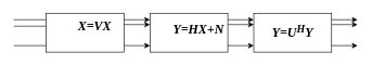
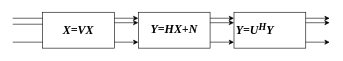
  <mxCell id="0" />
  <mxCell id="1" parent="0" />
  <mxCell id="2" value="" style="rounded=0;whiteSpace=wrap;html=1;" vertex="1" parent="1"><mxGeometry x="70" y="20" width="120" height="60" as="geometry" /></mxCell>
- <mxCell id="3" value="&lt;h2&gt;&lt;font style=&quot;font-size: 20px&quot;&gt;X=VX&lt;/font&gt;&lt;/h2&gt;" style="text;html=1;strokeColor=none;fillColor=none;align=center;verticalAlign=middle;whiteSpace=wrap;rounded=0;fontFamily=Times New Roman;fontStyle=3;fontSize=12;" vertex="1" parent="1"><mxGeometry x="110" y="27.5" width="70" height="25" as="geometry" /></mxCell>
+ <mxCell id="3" value="&lt;h2&gt;&lt;font style=&quot;font-size: 20px&quot;&gt;X=VX&lt;/font&gt;&lt;/h2&gt;" style="text;html=1;strokeColor=none;fillColor=none;align=center;verticalAlign=middle;whiteSpace=wrap;rounded=0;fontFamily=Times New Roman;fontStyle=3;fontSize=12;" vertex="1" parent="1"><mxGeometry x="95" y="37.5" width="70" height="25" as="geometry" /></mxCell>
  <mxCell id="4" value="" style="endArrow=none;html=1;rounded=0;fontFamily=Times New Roman;fontSize=20;" edge="1" parent="1"><mxGeometry width="50" height="50" relative="1" as="geometry"><mxPoint x="20" y="30" as="sourcePoint" /><mxPoint x="70" y="30" as="targetPoint" /></mxGeometry></mxCell>
  <mxCell id="5" value="" style="endArrow=none;html=1;rounded=0;fontFamily=Times New Roman;fontSize=20;" edge="1" parent="1"><mxGeometry width="50" height="50" relative="1" as="geometry"><mxPoint x="20" y="40" as="sourcePoint" /><mxPoint x="70" y="40" as="targetPoint" /></mxGeometry></mxCell>
  <mxCell id="6" value="" style="endArrow=none;html=1;rounded=0;fontFamily=Times New Roman;fontSize=20;" edge="1" parent="1"><mxGeometry width="50" height="50" relative="1" as="geometry"><mxPoint x="20" y="70" as="sourcePoint" /><mxPoint x="70" y="70" as="targetPoint" /></mxGeometry></mxCell>
  <mxCell id="7" value="" style="rounded=0;whiteSpace=wrap;html=1;" vertex="1" parent="1"><mxGeometry x="230" y="20" width="120" height="60" as="geometry" /></mxCell>
- <mxCell id="8" value="&lt;i&gt;&lt;b&gt;Y=HX+N&lt;/b&gt;&lt;/i&gt;" style="text;html=1;strokeColor=none;fillColor=none;align=center;verticalAlign=middle;whiteSpace=wrap;rounded=0;fontFamily=Times New Roman;fontSize=20;" vertex="1" parent="1"><mxGeometry x="275" y="27.5" width="60" height="30" as="geometry" /></mxCell>
+ <mxCell id="8" value="&lt;i&gt;&lt;b&gt;Y=HX+N&lt;/b&gt;&lt;/i&gt;" style="text;html=1;strokeColor=none;fillColor=none;align=center;verticalAlign=middle;whiteSpace=wrap;rounded=0;fontFamily=Times New Roman;fontSize=20;" vertex="1" parent="1"><mxGeometry x="260" y="32.5" width="60" height="30" as="geometry" /></mxCell>
  <mxCell id="9" value="" style="endArrow=classic;html=1;rounded=0;fontFamily=Times New Roman;fontSize=20;" edge="1" parent="1"><mxGeometry width="50" height="50" relative="1" as="geometry"><mxPoint x="190" y="30" as="sourcePoint" /><mxPoint x="230" y="30" as="targetPoint" /></mxGeometry></mxCell>
  <mxCell id="10" value="" style="endArrow=classic;html=1;rounded=0;fontFamily=Times New Roman;fontSize=20;" edge="1" parent="1"><mxGeometry width="50" height="50" relative="1" as="geometry"><mxPoint x="190" y="37.5" as="sourcePoint" /><mxPoint x="230" y="37.5" as="targetPoint" /></mxGeometry></mxCell>
  <mxCell id="11" value="" style="endArrow=classic;html=1;rounded=0;fontFamily=Times New Roman;fontSize=20;" edge="1" parent="1"><mxGeometry width="50" height="50" relative="1" as="geometry"><mxPoint x="190" y="70" as="sourcePoint" /><mxPoint x="230" y="70" as="targetPoint" /></mxGeometry></mxCell>
  <mxCell id="12" value="" style="rounded=0;whiteSpace=wrap;html=1;" vertex="1" parent="1"><mxGeometry x="390" y="20" width="120" height="60" as="geometry" /></mxCell>
- <mxCell id="13" value="&lt;i&gt;&lt;b&gt;Y=U&lt;sup&gt;H&lt;/sup&gt;Y&lt;/b&gt;&lt;/i&gt;" style="text;html=1;strokeColor=none;fillColor=none;align=center;verticalAlign=middle;whiteSpace=wrap;rounded=0;fontFamily=Times New Roman;fontSize=20;" vertex="1" parent="1"><mxGeometry x="420" y="32.5" width="60" height="30" as="geometry" /></mxCell>
+ <mxCell id="13" value="&lt;i&gt;&lt;b&gt;Y=U&lt;sup&gt;H&lt;/sup&gt;Y&lt;/b&gt;&lt;/i&gt;" style="text;html=1;strokeColor=none;fillColor=none;align=center;verticalAlign=middle;whiteSpace=wrap;rounded=0;fontFamily=Times New Roman;fontSize=20;" vertex="1" parent="1"><mxGeometry x="395" y="32.5" width="60" height="30" as="geometry" /></mxCell>
  <mxCell id="14" value="" style="endArrow=classic;html=1;rounded=0;fontFamily=Times New Roman;fontSize=20;" edge="1" parent="1"><mxGeometry width="50" height="50" relative="1" as="geometry"><mxPoint x="350" y="30" as="sourcePoint" /><mxPoint x="390" y="30" as="targetPoint" /></mxGeometry></mxCell>
  <mxCell id="15" value="" style="endArrow=classic;html=1;rounded=0;fontFamily=Times New Roman;fontSize=20;" edge="1" parent="1"><mxGeometry width="50" height="50" relative="1" as="geometry"><mxPoint x="350" y="37.5" as="sourcePoint" /><mxPoint x="390" y="37.5" as="targetPoint" /></mxGeometry></mxCell>
  <mxCell id="16" value="" style="endArrow=classic;html=1;rounded=0;fontFamily=Times New Roman;fontSize=20;" edge="1" parent="1"><mxGeometry width="50" height="50" relative="1" as="geometry"><mxPoint x="350" y="70" as="sourcePoint" /><mxPoint x="390" y="70" as="targetPoint" /></mxGeometry></mxCell>
  <mxCell id="17" value="" style="endArrow=classic;html=1;rounded=0;fontFamily=Times New Roman;fontSize=20;" edge="1" parent="1"><mxGeometry width="50" height="50" relative="1" as="geometry"><mxPoint x="510" y="30" as="sourcePoint" /><mxPoint x="550" y="30" as="targetPoint" /></mxGeometry></mxCell>
  <mxCell id="18" value="" style="endArrow=classic;html=1;rounded=0;fontFamily=Times New Roman;fontSize=20;" edge="1" parent="1"><mxGeometry width="50" height="50" relative="1" as="geometry"><mxPoint x="510" y="37.5" as="sourcePoint" /><mxPoint x="550" y="37.5" as="targetPoint" /></mxGeometry></mxCell>
  <mxCell id="19" value="" style="endArrow=classic;html=1;rounded=0;fontFamily=Times New Roman;fontSize=20;" edge="1" parent="1"><mxGeometry width="50" height="50" relative="1" as="geometry"><mxPoint x="510" y="70" as="sourcePoint" /><mxPoint x="550" y="70" as="targetPoint" /></mxGeometry></mxCell>
